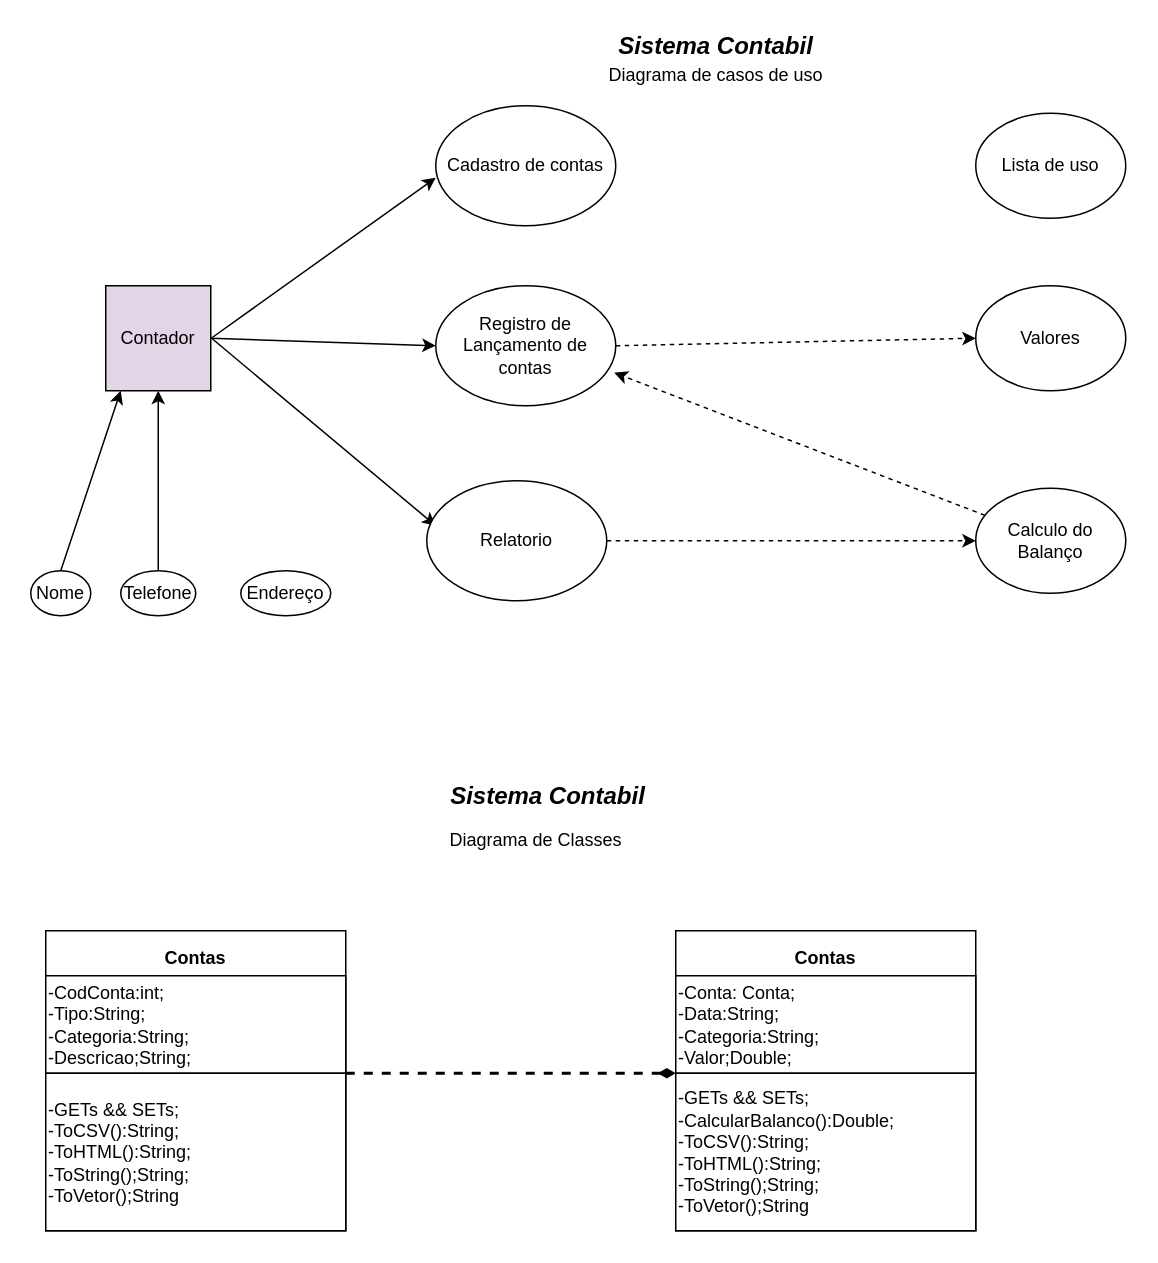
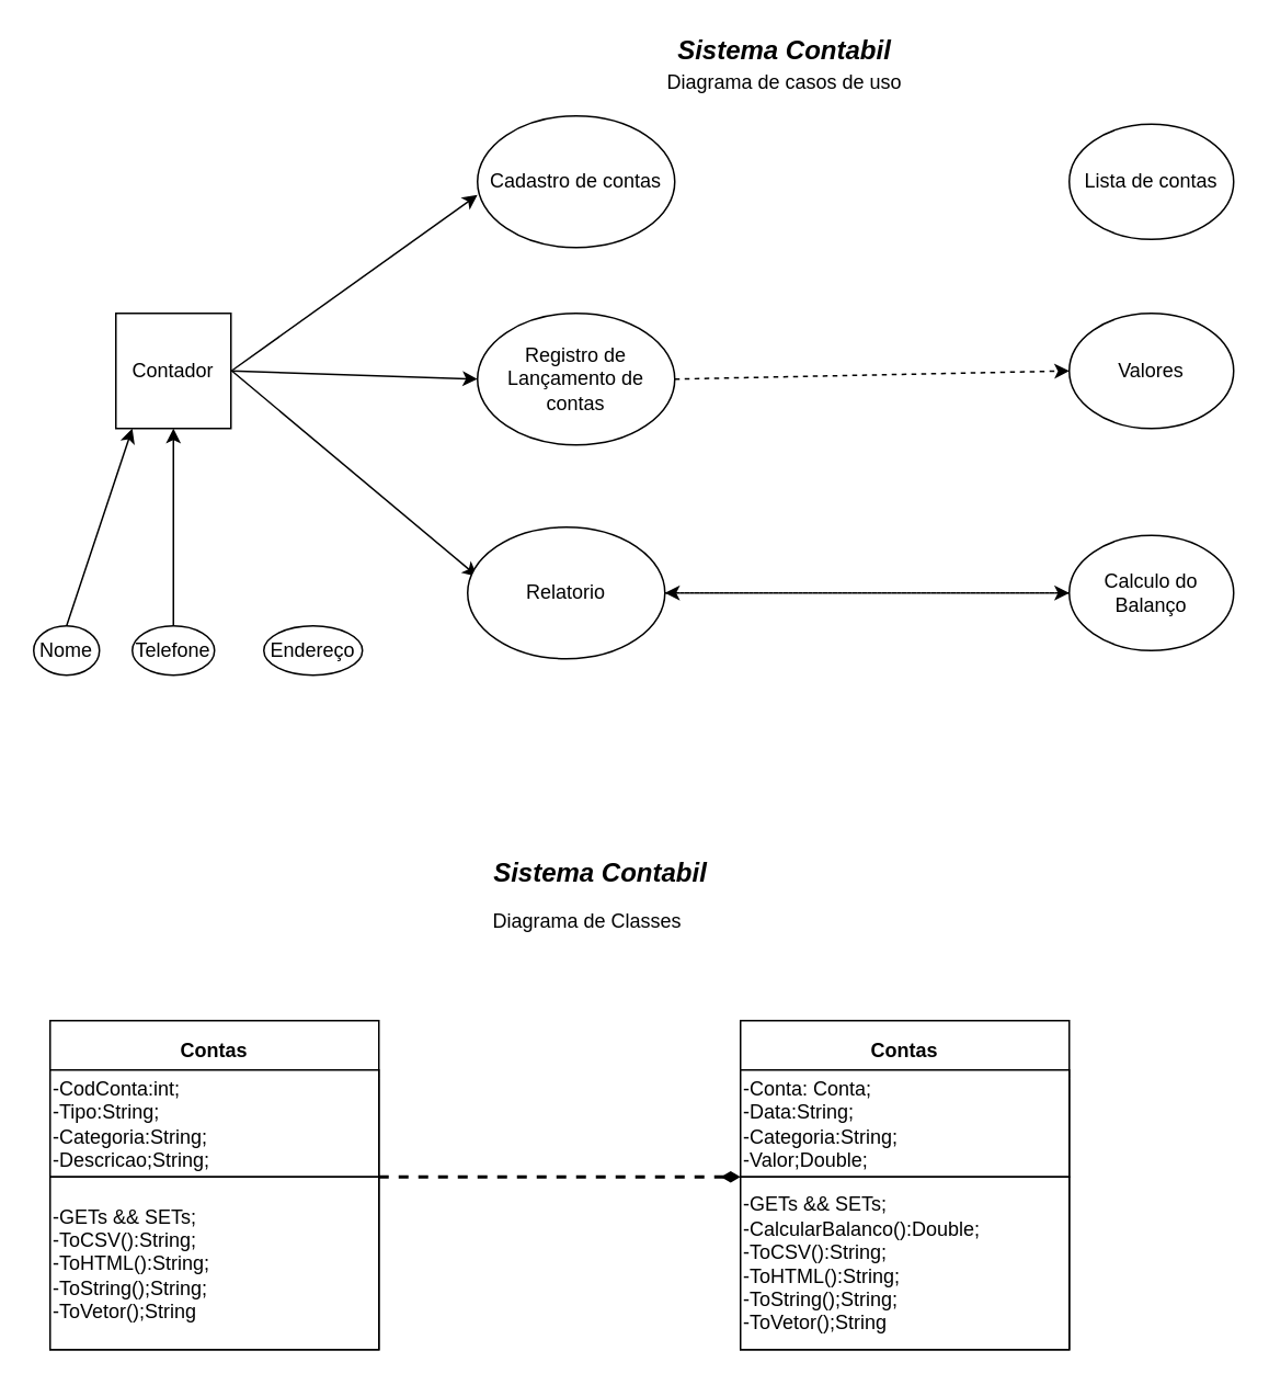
  <mxCell id="0" />
  <mxCell id="1" parent="0" />
  <mxCell id="2" value="&lt;font style=&quot;font-size: 16px&quot;&gt;&lt;b&gt;&lt;i&gt;Sistema Contabil&lt;/i&gt;&lt;/b&gt;&lt;/font&gt;" style="text;html=1;strokeColor=none;fillColor=none;align=center;verticalAlign=middle;whiteSpace=wrap;rounded=0;" parent="1" vertex="1"><mxGeometry x="384" y="20" width="186" height="20" as="geometry" /></mxCell>
- <mxCell id="3" value="Contador" style="whiteSpace=wrap;html=1;aspect=fixed;fillColor=#e1d5e7;" parent="1" vertex="1"><mxGeometry x="70" y="190" width="70" height="70" as="geometry" /></mxCell>
+ <mxCell id="3" value="Contador" style="whiteSpace=wrap;html=1;aspect=fixed;" parent="1" vertex="1"><mxGeometry x="70" y="190" width="70" height="70" as="geometry" /></mxCell>
  <mxCell id="4" value="Nome" style="ellipse;whiteSpace=wrap;html=1;" parent="1" vertex="1"><mxGeometry x="20" y="380" width="40" height="30" as="geometry" /></mxCell>
  <mxCell id="5" value="Telefone" style="ellipse;whiteSpace=wrap;html=1;" parent="1" vertex="1"><mxGeometry x="80" y="380" width="50" height="30" as="geometry" /></mxCell>
  <mxCell id="6" value="Endereço" style="ellipse;whiteSpace=wrap;html=1;" parent="1" vertex="1"><mxGeometry x="160" y="380" width="60" height="30" as="geometry" /></mxCell>
  <mxCell id="7" value="" style="endArrow=classic;html=1;exitX=0.5;exitY=0;exitDx=0;exitDy=0;" parent="1" source="4" edge="1"><mxGeometry width="50" height="50" relative="1" as="geometry"><mxPoint x="30" y="310" as="sourcePoint" /><mxPoint x="80" y="260" as="targetPoint" /></mxGeometry></mxCell>
  <mxCell id="8" value="" style="endArrow=classic;html=1;exitX=0.5;exitY=0;exitDx=0;exitDy=0;entryX=0.5;entryY=1;entryDx=0;entryDy=0;" parent="1" source="5" target="3" edge="1"><mxGeometry width="50" height="50" relative="1" as="geometry"><mxPoint x="90" y="290" as="sourcePoint" /><mxPoint x="120" y="260" as="targetPoint" /><Array as="points" /></mxGeometry></mxCell>
  <mxCell id="9" value="" style="endArrow=classic;html=1;entryX=0;entryY=0.6;entryDx=0;entryDy=0;entryPerimeter=0;" parent="1" target="10" edge="1"><mxGeometry width="50" height="50" relative="1" as="geometry"><mxPoint x="141" y="224.5" as="sourcePoint" /><mxPoint x="284" y="130" as="targetPoint" /></mxGeometry></mxCell>
  <mxCell id="10" value="Cadastro de contas" style="ellipse;whiteSpace=wrap;html=1;" parent="1" vertex="1"><mxGeometry x="290" y="70" width="120" height="80" as="geometry" /></mxCell>
  <mxCell id="11" value="" style="endArrow=classic;html=1;entryX=0;entryY=0.5;entryDx=0;entryDy=0;" parent="1" target="12" edge="1"><mxGeometry width="50" height="50" relative="1" as="geometry"><mxPoint x="140" y="225" as="sourcePoint" /><mxPoint x="284" y="225" as="targetPoint" /></mxGeometry></mxCell>
  <mxCell id="12" value="Registro de Lançamento de contas" style="ellipse;whiteSpace=wrap;html=1;" parent="1" vertex="1"><mxGeometry x="290" y="190" width="120" height="80" as="geometry" /></mxCell>
  <mxCell id="13" value="" style="endArrow=classic;html=1;entryX=0.05;entryY=0.375;entryDx=0;entryDy=0;entryPerimeter=0;" parent="1" target="14" edge="1"><mxGeometry width="50" height="50" relative="1" as="geometry"><mxPoint x="140" y="224.5" as="sourcePoint" /><mxPoint x="280" y="310" as="targetPoint" /></mxGeometry></mxCell>
  <mxCell id="14" value="Relatorio" style="ellipse;whiteSpace=wrap;html=1;" parent="1" vertex="1"><mxGeometry x="284" y="320" width="120" height="80" as="geometry" /></mxCell>
- <mxCell id="15" value="Lista de uso" style="ellipse;whiteSpace=wrap;html=1;" parent="1" vertex="1"><mxGeometry x="650" y="75" width="100" height="70" as="geometry" /></mxCell>
+ <mxCell id="15" value="Lista de contas" style="ellipse;whiteSpace=wrap;html=1;" parent="1" vertex="1"><mxGeometry x="650" y="75" width="100" height="70" as="geometry" /></mxCell>
  <mxCell id="16" value="Valores" style="ellipse;whiteSpace=wrap;html=1;" parent="1" vertex="1"><mxGeometry x="650" y="190" width="100" height="70" as="geometry" /></mxCell>
  <mxCell id="17" value="Calculo do Balanço" style="ellipse;whiteSpace=wrap;html=1;" parent="1" vertex="1"><mxGeometry x="650" y="325" width="100" height="70" as="geometry" /></mxCell>
  <mxCell id="18" value="" style="endArrow=classic;html=1;exitX=0.983;exitY=0.25;exitDx=0;exitDy=0;exitPerimeter=0;entryX=0;entryY=0.5;entryDx=0;entryDy=0;dashed=1;" parent="1" target="16" edge="1"><mxGeometry width="50" height="50" relative="1" as="geometry"><mxPoint x="410" y="230" as="sourcePoint" /><mxPoint x="652.04" y="130" as="targetPoint" /></mxGeometry></mxCell>
  <mxCell id="19" value="" style="endArrow=classic;html=1;exitX=0.983;exitY=0.25;exitDx=0;exitDy=0;exitPerimeter=0;entryX=0;entryY=0.5;entryDx=0;entryDy=0;dashed=1;" parent="1" target="17" edge="1"><mxGeometry width="50" height="50" relative="1" as="geometry"><mxPoint x="404" y="360" as="sourcePoint" /><mxPoint x="646.04" y="260" as="targetPoint" /></mxGeometry></mxCell>
- <mxCell id="20" value="" style="endArrow=classic;html=1;entryX=0.992;entryY=0.725;entryDx=0;entryDy=0;dashed=1;entryPerimeter=0;" parent="1" source="17" target="12" edge="1"><mxGeometry width="50" height="50" relative="1" as="geometry"><mxPoint x="437.96" y="325" as="sourcePoint" /><mxPoint x="680" y="225" as="targetPoint" /></mxGeometry></mxCell>
+ <mxCell id="20" value="" style="endArrow=classic;html=1;dashed=1;" parent="1" source="17" target="14" edge="1"><mxGeometry width="50" height="50" relative="1" as="geometry"><mxPoint x="437.96" y="325" as="sourcePoint" /><mxPoint x="680" y="225" as="targetPoint" /></mxGeometry></mxCell>
  <mxCell id="21" value="Contas" style="swimlane;startSize=35;" vertex="1" parent="1"><mxGeometry x="30" y="620" width="200" height="200" as="geometry" /></mxCell>
  <mxCell id="22" value="-CodConta:int;&lt;br&gt;-Tipo:String;&lt;br&gt;-Categoria:String;&lt;br&gt;-Descricao;String;" style="rounded=0;whiteSpace=wrap;html=1;align=left;" vertex="1" parent="21"><mxGeometry y="30" width="200" height="65" as="geometry" /></mxCell>
  <mxCell id="23" value="-GETs &amp;amp;&amp;amp; SETs;&lt;br&gt;-ToCSV():String;&lt;br&gt;-ToHTML():String;&lt;br&gt;-ToString();String;&lt;br&gt;-ToVetor();String" style="rounded=0;whiteSpace=wrap;html=1;align=left;" vertex="1" parent="21"><mxGeometry y="95" width="200" height="105" as="geometry" /></mxCell>
  <mxCell id="24" value="Contas" style="swimlane;startSize=35;" vertex="1" parent="1"><mxGeometry x="450" y="620" width="200" height="200" as="geometry" /></mxCell>
  <mxCell id="25" value="-Conta: Conta;&lt;br&gt;-Data:String;&lt;br&gt;-Categoria:String;&lt;br&gt;-Valor;Double;" style="rounded=0;whiteSpace=wrap;html=1;align=left;" vertex="1" parent="24"><mxGeometry y="30" width="200" height="65" as="geometry" /></mxCell>
  <mxCell id="26" value="-GETs &amp;amp;&amp;amp; SETs;&lt;br&gt;-CalcularBalanco():Double;&lt;br&gt;-ToCSV():String;&lt;br&gt;-ToHTML():String;&lt;br&gt;-ToString();String;&lt;br&gt;-ToVetor();String" style="rounded=0;whiteSpace=wrap;html=1;align=left;" vertex="1" parent="24"><mxGeometry y="95" width="200" height="105" as="geometry" /></mxCell>
  <mxCell id="27" value="" style="endArrow=diamondThin;html=1;exitX=1;exitY=0;exitDx=0;exitDy=0;entryX=0;entryY=0;entryDx=0;entryDy=0;dashed=1;endFill=1;strokeWidth=2;" edge="1" parent="1" source="23" target="26"><mxGeometry width="50" height="50" relative="1" as="geometry"><mxPoint x="250" y="730" as="sourcePoint" /><mxPoint x="300" y="680" as="targetPoint" /></mxGeometry></mxCell>
  <mxCell id="28" value="&lt;b style=&quot;font-size: 16px&quot;&gt;&lt;i&gt;Sistema Contabil&lt;/i&gt;&lt;/b&gt;" style="text;html=1;strokeColor=none;fillColor=none;align=center;verticalAlign=middle;whiteSpace=wrap;rounded=0;" vertex="1" parent="1"><mxGeometry x="270" y="520" width="190" height="20" as="geometry" /></mxCell>
  <mxCell id="29" value="Diagrama de Classes" style="text;html=1;strokeColor=none;fillColor=none;align=center;verticalAlign=middle;whiteSpace=wrap;rounded=0;" vertex="1" parent="1"><mxGeometry x="284" y="550" width="146" height="20" as="geometry" /></mxCell>
  <mxCell id="30" value="Diagrama de casos de uso" style="text;html=1;strokeColor=none;fillColor=none;align=center;verticalAlign=middle;whiteSpace=wrap;rounded=0;" vertex="1" parent="1"><mxGeometry x="404" y="40" width="146" height="20" as="geometry" /></mxCell>
